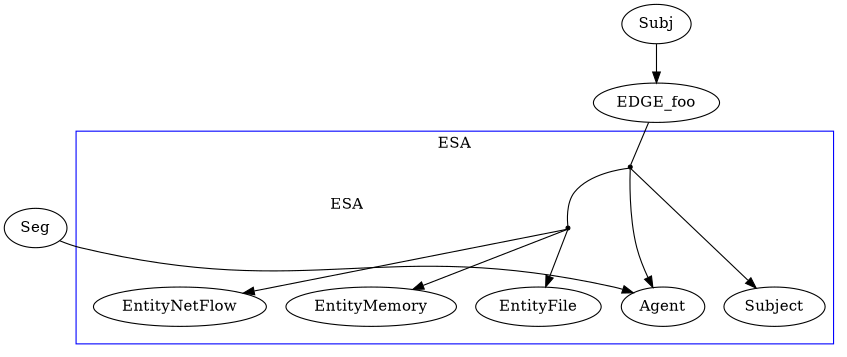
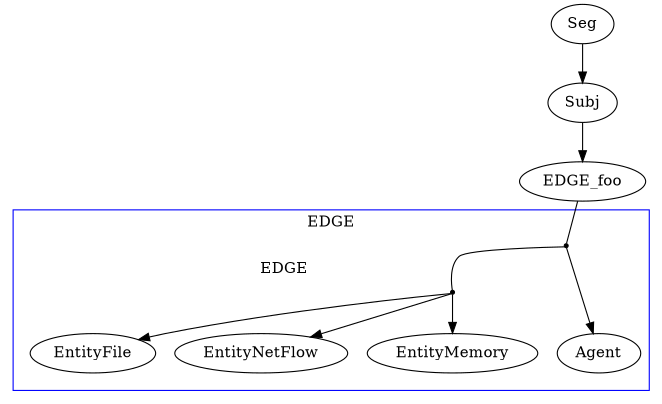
  digraph {
    Entity [shape=point]
    EntityFile
    EntityNetFlow
    EntityMemory
    ESA [shape=point]
    Agent
-   Subject
    Seg
    Subj
    EDGE_foo
    subgraph cluster_1 {
      color=blue
-     label=ESA
+     label="EDGE"
      ESA
      Agent
-     Subject
      subgraph cluster_2 {
        color=none
        Entity
        EntityFile
        EntityNetFlow
        EntityMemory
      }
    }
    Entity -> EntityFile
    Entity -> EntityNetFlow
    Entity -> EntityMemory
    Entity -> Agent [style=invis]
-   Entity -> Subject [style=invis]
    ESA -> Entity [arrowhead=none]
    ESA -> Agent
-   ESA -> Subject
-   Seg -> Agent
+   Seg -> Subj
    Subj -> EDGE_foo
    EDGE_foo -> ESA [arrowhead=none]
    EDGE_foo -> Agent [style=invis]
  }
